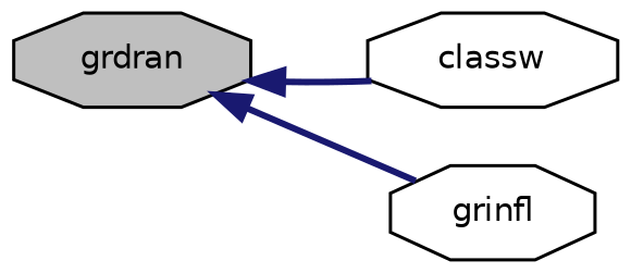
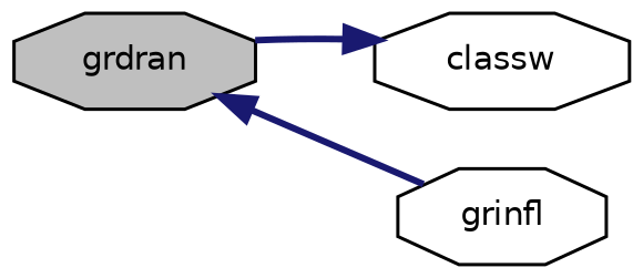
  digraph {
    rankdir=LR
    node [color=black fillcolor=white fontname=Helvetica fontsize=10 shape=octagon style=filled]
    edge [color=midnightblue dir=back fontname=Helvetica fontsize=10 labelfontname=Helvetica labelfontsize=10 style=bold]
    n1 [fillcolor=grey75 fontcolor=black height=0.2 label=grdran width=0.4]
    n2 [height=0.2 label=classw width=0.4]
    n3 [height=0.2 label=grinfl width=0.4]
-   n1 -> n2
+   n2 -> n1
    n1 -> n3
  }
